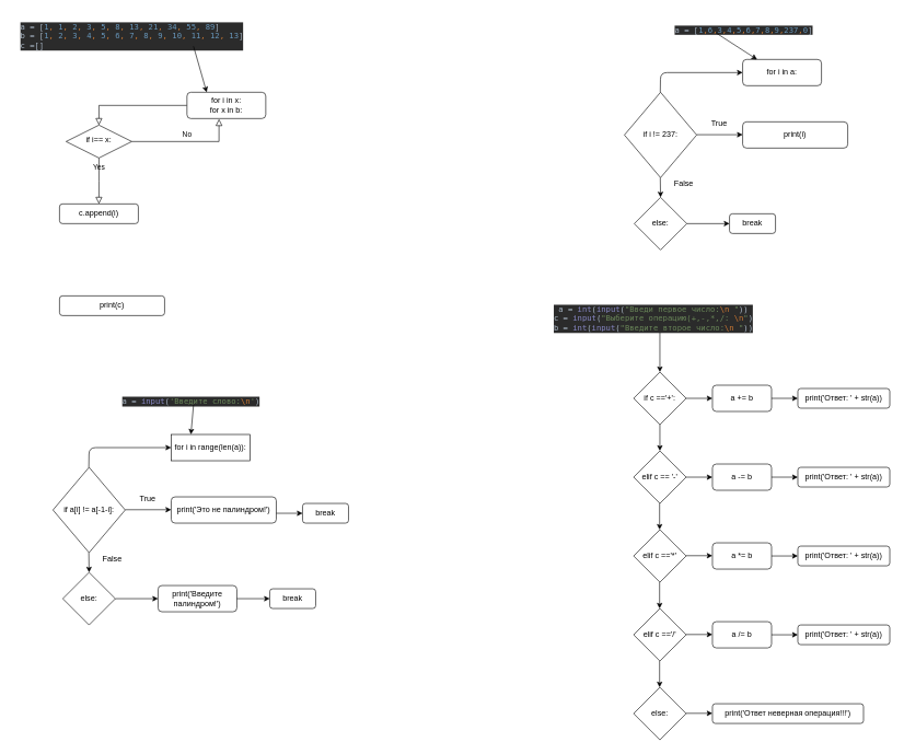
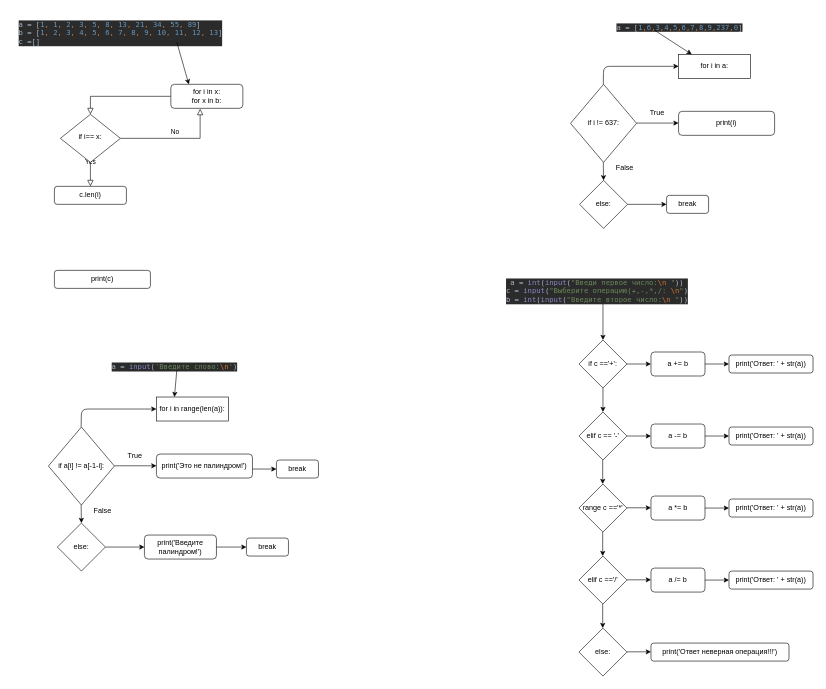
  <mxCell id="0" />
  <mxCell id="1" parent="0" />
  <mxCell id="2" value="" style="rounded=0;html=1;jettySize=auto;orthogonalLoop=1;fontSize=11;endArrow=block;endFill=0;endSize=8;strokeWidth=1;shadow=0;labelBackgroundColor=none;edgeStyle=orthogonalEdgeStyle;" parent="1" source="3" target="6" edge="1"><mxGeometry relative="1" as="geometry" /></mxCell>
  <mxCell id="3" value="for i in x:&lt;br&gt;for x in b:" style="rounded=1;whiteSpace=wrap;html=1;fontSize=12;glass=0;strokeWidth=1;shadow=0;" parent="1" vertex="1"><mxGeometry x="284" y="140" width="120" height="40" as="geometry" /></mxCell>
  <mxCell id="4" value="Yes" style="rounded=0;html=1;jettySize=auto;orthogonalLoop=1;fontSize=11;endArrow=block;endFill=0;endSize=8;strokeWidth=1;shadow=0;labelBackgroundColor=none;edgeStyle=orthogonalEdgeStyle;" parent="1" source="6" edge="1"><mxGeometry y="20" relative="1" as="geometry"><mxPoint as="offset" /><mxPoint x="150" y="310" as="targetPoint" /></mxGeometry></mxCell>
  <mxCell id="5" value="No" style="edgeStyle=orthogonalEdgeStyle;rounded=0;html=1;jettySize=auto;orthogonalLoop=1;fontSize=11;endArrow=block;endFill=0;endSize=8;strokeWidth=1;shadow=0;labelBackgroundColor=none;entryX=0.407;entryY=1.017;entryDx=0;entryDy=0;entryPerimeter=0;" parent="1" source="6" target="3" edge="1"><mxGeometry y="10" relative="1" as="geometry"><mxPoint as="offset" /><mxPoint x="350" y="230" as="targetPoint" /></mxGeometry></mxCell>
- <mxCell id="6" value="if i== x:" style="rhombus;whiteSpace=wrap;html=1;shadow=0;fontFamily=Helvetica;fontSize=12;align=center;strokeWidth=1;spacing=6;spacingTop=-4;" parent="1" vertex="1"><mxGeometry x="100" y="190" width="100" height="50" as="geometry" /></mxCell>
+ <mxCell id="6" value="if i== x:" style="rhombus;whiteSpace=wrap;html=1;shadow=0;fontFamily=Helvetica;fontSize=12;align=center;strokeWidth=1;spacing=6;spacingTop=-4;" parent="1" vertex="1"><mxGeometry x="100" y="190" width="100" height="80" as="geometry" /></mxCell>
  <mxCell id="7" value="&lt;pre style=&quot;background-color: #2b2b2b ; color: #a9b7c6 ; font-family: &amp;#34;jetbrains mono&amp;#34; , monospace ; font-size: 9 8pt&quot;&gt;&lt;div style=&quot;text-align: left&quot;&gt;&lt;span style=&quot;white-space: nowrap&quot;&gt;a = [&lt;/span&gt;&lt;span style=&quot;white-space: nowrap ; color: rgb(104 , 151 , 187)&quot;&gt;1&lt;/span&gt;&lt;span style=&quot;white-space: nowrap ; color: rgb(204 , 120 , 50)&quot;&gt;, &lt;/span&gt;&lt;span style=&quot;white-space: nowrap ; color: rgb(104 , 151 , 187)&quot;&gt;1&lt;/span&gt;&lt;span style=&quot;white-space: nowrap ; color: rgb(204 , 120 , 50)&quot;&gt;, &lt;/span&gt;&lt;span style=&quot;white-space: nowrap ; color: rgb(104 , 151 , 187)&quot;&gt;2&lt;/span&gt;&lt;span style=&quot;white-space: nowrap ; color: rgb(204 , 120 , 50)&quot;&gt;, &lt;/span&gt;&lt;span style=&quot;white-space: nowrap ; color: rgb(104 , 151 , 187)&quot;&gt;3&lt;/span&gt;&lt;span style=&quot;white-space: nowrap ; color: rgb(204 , 120 , 50)&quot;&gt;, &lt;/span&gt;&lt;span style=&quot;white-space: nowrap ; color: rgb(104 , 151 , 187)&quot;&gt;5&lt;/span&gt;&lt;span style=&quot;white-space: nowrap ; color: rgb(204 , 120 , 50)&quot;&gt;, &lt;/span&gt;&lt;span style=&quot;white-space: nowrap ; color: rgb(104 , 151 , 187)&quot;&gt;8&lt;/span&gt;&lt;span style=&quot;white-space: nowrap ; color: rgb(204 , 120 , 50)&quot;&gt;, &lt;/span&gt;&lt;span style=&quot;white-space: nowrap ; color: rgb(104 , 151 , 187)&quot;&gt;13&lt;/span&gt;&lt;span style=&quot;white-space: nowrap ; color: rgb(204 , 120 , 50)&quot;&gt;, &lt;/span&gt;&lt;span style=&quot;white-space: nowrap ; color: rgb(104 , 151 , 187)&quot;&gt;21&lt;/span&gt;&lt;span style=&quot;white-space: nowrap ; color: rgb(204 , 120 , 50)&quot;&gt;, &lt;/span&gt;&lt;span style=&quot;white-space: nowrap ; color: rgb(104 , 151 , 187)&quot;&gt;34&lt;/span&gt;&lt;span style=&quot;white-space: nowrap ; color: rgb(204 , 120 , 50)&quot;&gt;, &lt;/span&gt;&lt;span style=&quot;white-space: nowrap ; color: rgb(104 , 151 , 187)&quot;&gt;55&lt;/span&gt;&lt;span style=&quot;white-space: nowrap ; color: rgb(204 , 120 , 50)&quot;&gt;, &lt;/span&gt;&lt;span style=&quot;white-space: nowrap ; color: rgb(104 , 151 , 187)&quot;&gt;89&lt;/span&gt;&lt;span style=&quot;white-space: nowrap&quot;&gt;]&lt;/span&gt;&lt;/div&gt;b = [&lt;span style=&quot;color: #6897bb&quot;&gt;1&lt;/span&gt;&lt;span style=&quot;color: #cc7832&quot;&gt;, &lt;/span&gt;&lt;span style=&quot;color: #6897bb&quot;&gt;2&lt;/span&gt;&lt;span style=&quot;color: #cc7832&quot;&gt;, &lt;/span&gt;&lt;span style=&quot;color: #6897bb&quot;&gt;3&lt;/span&gt;&lt;span style=&quot;color: #cc7832&quot;&gt;, &lt;/span&gt;&lt;span style=&quot;color: #6897bb&quot;&gt;4&lt;/span&gt;&lt;span style=&quot;color: #cc7832&quot;&gt;, &lt;/span&gt;&lt;span style=&quot;color: #6897bb&quot;&gt;5&lt;/span&gt;&lt;span style=&quot;color: #cc7832&quot;&gt;, &lt;/span&gt;&lt;span style=&quot;color: #6897bb&quot;&gt;6&lt;/span&gt;&lt;span style=&quot;color: #cc7832&quot;&gt;, &lt;/span&gt;&lt;span style=&quot;color: #6897bb&quot;&gt;7&lt;/span&gt;&lt;span style=&quot;color: #cc7832&quot;&gt;, &lt;/span&gt;&lt;span style=&quot;color: #6897bb&quot;&gt;8&lt;/span&gt;&lt;span style=&quot;color: #cc7832&quot;&gt;, &lt;/span&gt;&lt;span style=&quot;color: #6897bb&quot;&gt;9&lt;/span&gt;&lt;span style=&quot;color: #cc7832&quot;&gt;, &lt;/span&gt;&lt;span style=&quot;color: #6897bb&quot;&gt;10&lt;/span&gt;&lt;span style=&quot;color: #cc7832&quot;&gt;, &lt;/span&gt;&lt;span style=&quot;color: #6897bb&quot;&gt;11&lt;/span&gt;&lt;span style=&quot;color: #cc7832&quot;&gt;, &lt;/span&gt;&lt;span style=&quot;color: #6897bb&quot;&gt;12&lt;/span&gt;&lt;span style=&quot;color: #cc7832&quot;&gt;, &lt;/span&gt;&lt;span style=&quot;color: #6897bb&quot;&gt;13&lt;/span&gt;]&lt;br&gt;&lt;div style=&quot;text-align: left&quot;&gt;&lt;span style=&quot;white-space: nowrap&quot;&gt;c =[]&lt;/span&gt;&lt;/div&gt;&lt;/pre&gt;" style="text;html=1;align=center;verticalAlign=middle;resizable=0;points=[];autosize=1;" parent="1" vertex="1"><mxGeometry x="20" width="360" height="70" as="geometry" y="20" /></mxCell>
- <mxCell id="8" value="c.append(i)" style="rounded=1;whiteSpace=wrap;html=1;" parent="1" vertex="1"><mxGeometry x="90" y="310" width="120" height="30" as="geometry" /></mxCell>
+ <mxCell id="8" value="c.len(i)" style="rounded=1;whiteSpace=wrap;html=1;" parent="1" vertex="1"><mxGeometry x="90" y="310" width="120" height="30" as="geometry" /></mxCell>
  <mxCell id="9" value="print(c)" style="rounded=1;whiteSpace=wrap;html=1;" parent="1" vertex="1"><mxGeometry x="90" y="450" width="160" height="30" as="geometry" /></mxCell>
  <mxCell id="10" value="&lt;pre style=&quot;background-color: #2b2b2b ; color: #a9b7c6 ; font-family: &amp;#34;jetbrains mono&amp;#34; , monospace ; font-size: 9 8pt&quot;&gt;a = &lt;span style=&quot;color: #8888c6&quot;&gt;input&lt;/span&gt;(&lt;span style=&quot;color: #6a8759&quot;&gt;'Введите слово:&lt;/span&gt;&lt;span style=&quot;color: #cc7832&quot;&gt;\n&lt;/span&gt;&lt;span style=&quot;color: #6a8759&quot;&gt;'&lt;/span&gt;)&lt;/pre&gt;" style="text;html=1;align=center;verticalAlign=middle;resizable=0;points=[];autosize=1;" parent="1" vertex="1"><mxGeometry x="175" y="591" width="230" height="40" as="geometry" /></mxCell>
  <mxCell id="11" value="for i in range(len(a)):" style="whiteSpace=wrap;html=1;rounded=0;" parent="1" vertex="1"><mxGeometry x="260" y="661" width="120" height="40" as="geometry" /></mxCell>
  <mxCell id="12" value="if a[i] != a[-1-i]:" style="rhombus;whiteSpace=wrap;html=1;" parent="1" vertex="1"><mxGeometry x="80" y="711" width="110" height="130" as="geometry" /></mxCell>
  <mxCell id="13" value="" style="endArrow=classic;html=1;" parent="1" edge="1"><mxGeometry width="50" height="50" relative="1" as="geometry"><mxPoint x="190" y="775.58" as="sourcePoint" /><mxPoint x="260" y="775.58" as="targetPoint" /></mxGeometry></mxCell>
  <mxCell id="14" value="True" style="text;html=1;align=center;verticalAlign=middle;resizable=0;points=[];autosize=1;" parent="1" vertex="1"><mxGeometry x="204" y="749" width="40" height="20" as="geometry" /></mxCell>
  <mxCell id="15" value="print('Это не палиндром!')" style="rounded=1;whiteSpace=wrap;html=1;" parent="1" vertex="1"><mxGeometry x="260" y="756" width="160" height="40" as="geometry" /></mxCell>
  <mxCell id="16" value="" style="endArrow=classic;html=1;" parent="1" target="17" edge="1"><mxGeometry width="50" height="50" relative="1" as="geometry"><mxPoint x="420" y="781" as="sourcePoint" /><mxPoint x="460" y="781" as="targetPoint" /></mxGeometry></mxCell>
  <mxCell id="17" value="break" style="rounded=1;whiteSpace=wrap;html=1;" parent="1" vertex="1"><mxGeometry x="460" y="766" width="70" height="30" as="geometry" /></mxCell>
  <mxCell id="18" value="" style="endArrow=classic;html=1;" parent="1" edge="1"><mxGeometry width="50" height="50" relative="1" as="geometry"><mxPoint x="134.58" y="841" as="sourcePoint" /><mxPoint x="135" y="871" as="targetPoint" /></mxGeometry></mxCell>
  <mxCell id="19" value="else:" style="rhombus;whiteSpace=wrap;html=1;" parent="1" vertex="1"><mxGeometry x="95" y="871" width="80" height="80" as="geometry" /></mxCell>
  <mxCell id="20" value="False" style="text;html=1;align=center;verticalAlign=middle;resizable=0;points=[];autosize=1;" parent="1" vertex="1"><mxGeometry x="150" y="841" width="40" height="20" as="geometry" /></mxCell>
  <mxCell id="21" value="" style="endArrow=classic;html=1;" parent="1" edge="1"><mxGeometry width="50" height="50" relative="1" as="geometry"><mxPoint x="175" y="911" as="sourcePoint" /><mxPoint x="240" y="911" as="targetPoint" /></mxGeometry></mxCell>
  <mxCell id="22" value="" style="endArrow=classic;html=1;entryX=0;entryY=0.5;entryDx=0;entryDy=0;" parent="1" target="11" edge="1"><mxGeometry width="50" height="50" relative="1" as="geometry"><mxPoint x="134.58" y="711" as="sourcePoint" /><mxPoint x="134.58" y="651" as="targetPoint" /><Array as="points"><mxPoint x="135" y="681" /></Array></mxGeometry></mxCell>
  <mxCell id="23" value="&lt;span&gt;print('Введите палиндром!')&lt;/span&gt;" style="rounded=1;whiteSpace=wrap;html=1;" parent="1" vertex="1"><mxGeometry x="240" y="891" width="120" height="40" as="geometry" /></mxCell>
  <mxCell id="24" value="break" style="rounded=1;whiteSpace=wrap;html=1;" parent="1" vertex="1"><mxGeometry x="410" y="896" width="70" height="30" as="geometry" /></mxCell>
  <mxCell id="25" value="" style="endArrow=classic;html=1;entryX=0;entryY=0.5;entryDx=0;entryDy=0;" parent="1" target="24" edge="1"><mxGeometry width="50" height="50" relative="1" as="geometry"><mxPoint x="360" y="911" as="sourcePoint" /><mxPoint x="410" y="861" as="targetPoint" /></mxGeometry></mxCell>
- <mxCell id="26" value="for i in a:" style="rounded=1;whiteSpace=wrap;html=1;" parent="1" vertex="1"><mxGeometry x="1130" y="90" width="120" height="40" as="geometry" /></mxCell>
- <mxCell id="27" value="if i != 237:" style="rhombus;whiteSpace=wrap;html=1;" parent="1" vertex="1"><mxGeometry x="950" y="140" width="110" height="130" as="geometry" /></mxCell>
+ <mxCell id="26" value="for i in a:" style="whiteSpace=wrap;html=1;rounded=0;" parent="1" vertex="1"><mxGeometry x="1130" y="90" width="120" height="40" as="geometry" /></mxCell>
+ <mxCell id="27" value="if i != 637:" style="rhombus;whiteSpace=wrap;html=1;" parent="1" vertex="1"><mxGeometry x="950" y="140" width="110" height="130" as="geometry" /></mxCell>
  <mxCell id="28" value="" style="endArrow=classic;html=1;" parent="1" edge="1"><mxGeometry width="50" height="50" relative="1" as="geometry"><mxPoint x="1060" y="204.58" as="sourcePoint" /><mxPoint x="1130" y="204.58" as="targetPoint" /></mxGeometry></mxCell>
  <mxCell id="29" value="True" style="text;html=1;align=center;verticalAlign=middle;resizable=0;points=[];autosize=1;" parent="1" vertex="1"><mxGeometry x="1074" y="178" width="40" height="20" as="geometry" /></mxCell>
  <mxCell id="30" value="print(i)" style="rounded=1;whiteSpace=wrap;html=1;" parent="1" vertex="1"><mxGeometry x="1130" y="185" width="160" height="40" as="geometry" /></mxCell>
  <mxCell id="31" value="" style="endArrow=classic;html=1;" parent="1" edge="1"><mxGeometry width="50" height="50" relative="1" as="geometry"><mxPoint x="1004.58" y="270" as="sourcePoint" /><mxPoint x="1005" y="300" as="targetPoint" /></mxGeometry></mxCell>
  <mxCell id="32" value="else:" style="rhombus;whiteSpace=wrap;html=1;" parent="1" vertex="1"><mxGeometry x="965" y="300" width="80" height="80" as="geometry" /></mxCell>
  <mxCell id="33" value="False" style="text;html=1;align=center;verticalAlign=middle;resizable=0;points=[];autosize=1;" parent="1" vertex="1"><mxGeometry x="1020" y="270" width="40" height="20" as="geometry" /></mxCell>
  <mxCell id="34" value="" style="endArrow=classic;html=1;" parent="1" edge="1"><mxGeometry width="50" height="50" relative="1" as="geometry"><mxPoint x="1045" y="340" as="sourcePoint" /><mxPoint x="1110" y="340" as="targetPoint" /></mxGeometry></mxCell>
  <mxCell id="35" value="" style="endArrow=classic;html=1;entryX=0;entryY=0.5;entryDx=0;entryDy=0;" parent="1" target="26" edge="1"><mxGeometry width="50" height="50" relative="1" as="geometry"><mxPoint x="1004.58" y="140" as="sourcePoint" /><mxPoint x="1004.58" y="80" as="targetPoint" /><Array as="points"><mxPoint x="1005" y="110" /></Array></mxGeometry></mxCell>
  <mxCell id="36" value="break" style="rounded=1;whiteSpace=wrap;html=1;" parent="1" vertex="1"><mxGeometry x="1110" y="325" width="70" height="30" as="geometry" /></mxCell>
  <mxCell id="37" value="&lt;pre style=&quot;background-color: #2b2b2b ; color: #a9b7c6 ; font-family: &amp;quot;jetbrains mono&amp;quot; , monospace ; font-size: 9 8pt&quot;&gt;a = [&lt;span style=&quot;color: #6897bb&quot;&gt;1&lt;/span&gt;&lt;span style=&quot;color: #cc7832&quot;&gt;,&lt;/span&gt;&lt;span style=&quot;color: #6897bb&quot;&gt;6&lt;/span&gt;&lt;span style=&quot;color: #cc7832&quot;&gt;,&lt;/span&gt;&lt;span style=&quot;color: #6897bb&quot;&gt;3&lt;/span&gt;&lt;span style=&quot;color: #cc7832&quot;&gt;,&lt;/span&gt;&lt;span style=&quot;color: #6897bb&quot;&gt;4&lt;/span&gt;&lt;span style=&quot;color: #cc7832&quot;&gt;,&lt;/span&gt;&lt;span style=&quot;color: #6897bb&quot;&gt;5&lt;/span&gt;&lt;span style=&quot;color: #cc7832&quot;&gt;,&lt;/span&gt;&lt;span style=&quot;color: #6897bb&quot;&gt;6&lt;/span&gt;&lt;span style=&quot;color: #cc7832&quot;&gt;,&lt;/span&gt;&lt;span style=&quot;color: #6897bb&quot;&gt;7&lt;/span&gt;&lt;span style=&quot;color: #cc7832&quot;&gt;,&lt;/span&gt;&lt;span style=&quot;color: #6897bb&quot;&gt;8&lt;/span&gt;&lt;span style=&quot;color: #cc7832&quot;&gt;,&lt;/span&gt;&lt;span style=&quot;color: #6897bb&quot;&gt;9&lt;/span&gt;&lt;span style=&quot;color: #cc7832&quot;&gt;,&lt;/span&gt;&lt;span style=&quot;color: #6897bb&quot;&gt;237&lt;/span&gt;&lt;span style=&quot;color: #cc7832&quot;&gt;,&lt;/span&gt;&lt;span style=&quot;color: #6897bb&quot;&gt;0&lt;/span&gt;]&lt;/pre&gt;" style="text;whiteSpace=wrap;html=1;" parent="1" vertex="1"><mxGeometry x="1025" width="240" height="50" as="geometry" y="20" /></mxCell>
  <mxCell id="38" value="&lt;pre style=&quot;background-color: #2b2b2b ; color: #a9b7c6 ; font-family: &amp;quot;jetbrains mono&amp;quot; , monospace ; font-size: 9 8pt&quot;&gt;a = &lt;span style=&quot;color: #8888c6&quot;&gt;int&lt;/span&gt;(&lt;span style=&quot;color: #8888c6&quot;&gt;input&lt;/span&gt;(&lt;span style=&quot;color: #6a8759&quot;&gt;&quot;Введи первое число:&lt;/span&gt;&lt;span style=&quot;color: #cc7832&quot;&gt;\n&lt;/span&gt;&lt;span style=&quot;color: #6a8759&quot;&gt; &quot;&lt;/span&gt;))&lt;br&gt;c = &lt;span style=&quot;color: #8888c6&quot;&gt;input&lt;/span&gt;(&lt;span style=&quot;color: #6a8759&quot;&gt;&quot;Выберите операцию(+,-,*,/: &lt;/span&gt;&lt;span style=&quot;color: #cc7832&quot;&gt;\n&lt;/span&gt;&lt;span style=&quot;color: #6a8759&quot;&gt;&quot;&lt;/span&gt;)&lt;br&gt;b = &lt;span style=&quot;color: #8888c6&quot;&gt;int&lt;/span&gt;(&lt;span style=&quot;color: #8888c6&quot;&gt;input&lt;/span&gt;(&lt;span style=&quot;color: #6a8759&quot;&gt;&quot;Введите второе число:&lt;/span&gt;&lt;span style=&quot;color: #cc7832&quot;&gt;\n&lt;/span&gt;&lt;span style=&quot;color: #6a8759&quot;&gt; &quot;&lt;/span&gt;))&lt;/pre&gt;" style="text;html=1;align=center;verticalAlign=middle;resizable=0;points=[];autosize=1;" parent="1" vertex="1"><mxGeometry x="834" y="450" width="320" height="70" as="geometry" /></mxCell>
  <mxCell id="39" value="if c =='+':" style="rhombus;whiteSpace=wrap;html=1;" parent="1" vertex="1"><mxGeometry x="964" y="566" width="80" height="80" as="geometry" /></mxCell>
  <mxCell id="40" value="elif c == '-'" style="rhombus;whiteSpace=wrap;html=1;" parent="1" vertex="1"><mxGeometry x="964" y="686" width="80" height="80" as="geometry" /></mxCell>
- <mxCell id="41" value="elif c =='*'" style="rhombus;whiteSpace=wrap;html=1;" parent="1" vertex="1"><mxGeometry x="964" y="806" width="80" height="80" as="geometry" /></mxCell>
+ <mxCell id="41" value="range c =='*'" style="rhombus;whiteSpace=wrap;html=1;" parent="1" vertex="1"><mxGeometry x="964" y="806" width="80" height="80" as="geometry" /></mxCell>
  <mxCell id="42" value="elif c =='/'" style="rhombus;whiteSpace=wrap;html=1;" parent="1" vertex="1"><mxGeometry x="964" y="926" width="80" height="80" as="geometry" /></mxCell>
  <mxCell id="43" value="else:" style="rhombus;whiteSpace=wrap;html=1;" parent="1" vertex="1"><mxGeometry x="964" y="1046" width="80" height="80" as="geometry" /></mxCell>
  <mxCell id="44" value="" style="endArrow=classic;html=1;" parent="1" target="40" edge="1"><mxGeometry width="50" height="50" relative="1" as="geometry"><mxPoint x="1004" y="646" as="sourcePoint" /><mxPoint x="1054" y="596" as="targetPoint" /></mxGeometry></mxCell>
  <mxCell id="45" value="" style="endArrow=classic;html=1;" parent="1" edge="1"><mxGeometry width="50" height="50" relative="1" as="geometry"><mxPoint x="1003.58" y="766" as="sourcePoint" /><mxPoint x="1003.58" y="806" as="targetPoint" /></mxGeometry></mxCell>
  <mxCell id="46" value="" style="endArrow=classic;html=1;" parent="1" edge="1"><mxGeometry width="50" height="50" relative="1" as="geometry"><mxPoint x="1003.58" y="886" as="sourcePoint" /><mxPoint x="1003.58" y="926" as="targetPoint" /></mxGeometry></mxCell>
  <mxCell id="47" value="" style="endArrow=classic;html=1;" parent="1" edge="1"><mxGeometry width="50" height="50" relative="1" as="geometry"><mxPoint x="1003.58" y="1006" as="sourcePoint" /><mxPoint x="1003.58" y="1046" as="targetPoint" /></mxGeometry></mxCell>
  <mxCell id="48" value="" style="endArrow=classic;html=1;entryX=0.5;entryY=0;entryDx=0;entryDy=0;" parent="1" target="39" edge="1"><mxGeometry width="50" height="50" relative="1" as="geometry"><mxPoint x="1004" y="506" as="sourcePoint" /><mxPoint x="1054" y="456" as="targetPoint" /></mxGeometry></mxCell>
  <mxCell id="49" value="" style="endArrow=classic;html=1;" parent="1" edge="1"><mxGeometry width="50" height="50" relative="1" as="geometry"><mxPoint x="1044" y="606" as="sourcePoint" /><mxPoint x="1084" y="606" as="targetPoint" /></mxGeometry></mxCell>
  <mxCell id="50" value="" style="endArrow=classic;html=1;" parent="1" edge="1"><mxGeometry width="50" height="50" relative="1" as="geometry"><mxPoint x="1044" y="726" as="sourcePoint" /><mxPoint x="1084" y="726" as="targetPoint" /></mxGeometry></mxCell>
  <mxCell id="51" value="" style="endArrow=classic;html=1;" parent="1" edge="1"><mxGeometry width="50" height="50" relative="1" as="geometry"><mxPoint x="1044" y="845.58" as="sourcePoint" /><mxPoint x="1084" y="845.58" as="targetPoint" /></mxGeometry></mxCell>
  <mxCell id="52" value="" style="endArrow=classic;html=1;" parent="1" edge="1"><mxGeometry width="50" height="50" relative="1" as="geometry"><mxPoint x="1044" y="965.58" as="sourcePoint" /><mxPoint x="1084" y="965.58" as="targetPoint" /></mxGeometry></mxCell>
  <mxCell id="53" value="" style="endArrow=classic;html=1;" parent="1" edge="1"><mxGeometry width="50" height="50" relative="1" as="geometry"><mxPoint x="1044" y="1085.58" as="sourcePoint" /><mxPoint x="1084" y="1085.58" as="targetPoint" /></mxGeometry></mxCell>
  <mxCell id="54" value="a += b" style="rounded=1;whiteSpace=wrap;html=1;" parent="1" vertex="1"><mxGeometry x="1084" y="586" width="90" height="40" as="geometry" /></mxCell>
  <mxCell id="55" value="" style="endArrow=classic;html=1;" parent="1" target="56" edge="1"><mxGeometry width="50" height="50" relative="1" as="geometry"><mxPoint x="1174" y="606" as="sourcePoint" /><mxPoint x="1214" y="606" as="targetPoint" /></mxGeometry></mxCell>
  <mxCell id="56" value="print('Ответ: ' + str(a))" style="rounded=1;whiteSpace=wrap;html=1;" parent="1" vertex="1"><mxGeometry x="1214" y="591" width="140" height="30" as="geometry" /></mxCell>
  <mxCell id="57" value="a -= b" style="rounded=1;whiteSpace=wrap;html=1;" parent="1" vertex="1"><mxGeometry x="1084" y="706" width="90" height="40" as="geometry" /></mxCell>
  <mxCell id="58" value="" style="endArrow=classic;html=1;" parent="1" target="59" edge="1"><mxGeometry width="50" height="50" relative="1" as="geometry"><mxPoint x="1174" y="726" as="sourcePoint" /><mxPoint x="1214" y="726" as="targetPoint" /></mxGeometry></mxCell>
  <mxCell id="59" value="print('Ответ: ' + str(a))" style="rounded=1;whiteSpace=wrap;html=1;" parent="1" vertex="1"><mxGeometry x="1214" y="711" width="140" height="30" as="geometry" /></mxCell>
  <mxCell id="60" value="a *= b" style="rounded=1;whiteSpace=wrap;html=1;" parent="1" vertex="1"><mxGeometry x="1084" y="826" width="90" height="40" as="geometry" /></mxCell>
  <mxCell id="61" value="" style="endArrow=classic;html=1;" parent="1" target="62" edge="1"><mxGeometry width="50" height="50" relative="1" as="geometry"><mxPoint x="1174" y="846" as="sourcePoint" /><mxPoint x="1214" y="846" as="targetPoint" /></mxGeometry></mxCell>
  <mxCell id="62" value="print('Ответ: ' + str(a))" style="rounded=1;whiteSpace=wrap;html=1;" parent="1" vertex="1"><mxGeometry x="1214" y="831" width="140" height="30" as="geometry" /></mxCell>
  <mxCell id="63" value="a /= b" style="rounded=1;whiteSpace=wrap;html=1;" parent="1" vertex="1"><mxGeometry x="1084" y="946" width="90" height="40" as="geometry" /></mxCell>
  <mxCell id="64" value="" style="endArrow=classic;html=1;" parent="1" target="65" edge="1"><mxGeometry width="50" height="50" relative="1" as="geometry"><mxPoint x="1174" y="966" as="sourcePoint" /><mxPoint x="1214" y="966" as="targetPoint" /></mxGeometry></mxCell>
  <mxCell id="65" value="print('Ответ: ' + str(a))" style="rounded=1;whiteSpace=wrap;html=1;" parent="1" vertex="1"><mxGeometry x="1214" y="951" width="140" height="30" as="geometry" /></mxCell>
  <mxCell id="66" value="print('Ответ неверная операция!!!')" style="rounded=1;whiteSpace=wrap;html=1;" parent="1" vertex="1"><mxGeometry x="1084" y="1071" width="230" height="30" as="geometry" /></mxCell>
  <mxCell id="67" value="" style="endArrow=classic;html=1;entryX=0.25;entryY=0;entryDx=0;entryDy=0;" parent="1" target="11" edge="1"><mxGeometry width="50" height="50" relative="1" as="geometry"><mxPoint x="294" y="616" as="sourcePoint" /><mxPoint x="344" y="566" as="targetPoint" /></mxGeometry></mxCell>
  <mxCell id="68" value="" style="endArrow=classic;html=1;entryX=0.25;entryY=0;entryDx=0;entryDy=0;" parent="1" target="3" edge="1"><mxGeometry width="50" height="50" relative="1" as="geometry"><mxPoint x="294" y="70" as="sourcePoint" /><mxPoint x="344" as="targetPoint" y="20" /></mxGeometry></mxCell>
  <mxCell id="69" value="" style="endArrow=classic;html=1;entryX=0.183;entryY=0;entryDx=0;entryDy=0;entryPerimeter=0;" parent="1" target="26" edge="1"><mxGeometry width="50" height="50" relative="1" as="geometry"><mxPoint x="1090" y="50" as="sourcePoint" /><mxPoint x="1140" y="0" as="targetPoint" /></mxGeometry></mxCell>
